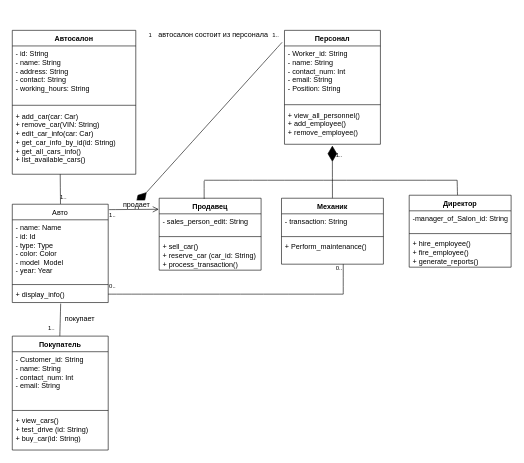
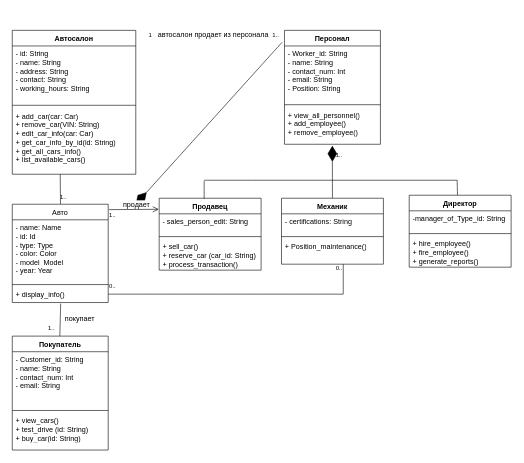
  <mxCell id="0" />
  <mxCell id="1" parent="0" />
  <mxCell id="2" value="Автосалон" style="swimlane;fontStyle=1;align=center;verticalAlign=top;childLayout=stackLayout;horizontal=1;startSize=26;horizontalStack=0;resizeParent=1;resizeParentMax=0;resizeLast=0;collapsible=1;marginBottom=0;whiteSpace=wrap;html=1;" vertex="1" parent="1"><mxGeometry x="20" y="50" width="206" height="240" as="geometry" /></mxCell>
  <mxCell id="3" value="&lt;div&gt;- id: String&lt;/div&gt;- name: String&lt;div&gt;- address: String&lt;/div&gt;&lt;div&gt;- contact: String&lt;/div&gt;&lt;div&gt;- working_hours: String&lt;/div&gt;" style="text;strokeColor=none;fillColor=none;align=left;verticalAlign=top;spacingLeft=4;spacingRight=4;overflow=hidden;rotatable=0;points=[[0,0.5],[1,0.5]];portConstraint=eastwest;whiteSpace=wrap;html=1;" vertex="1" parent="2"><mxGeometry y="26" width="206" height="94" as="geometry" /></mxCell>
  <mxCell id="4" value="" style="line;strokeWidth=1;fillColor=none;align=left;verticalAlign=middle;spacingTop=-1;spacingLeft=3;spacingRight=3;rotatable=0;labelPosition=right;points=[];portConstraint=eastwest;strokeColor=inherit;" vertex="1" parent="2"><mxGeometry y="120" width="206" height="10" as="geometry" /></mxCell>
  <mxCell id="5" value="+ add_car(car: Car)&lt;div&gt;+ remove_car(VIN: String)&lt;/div&gt;&lt;div&gt;+ edit_car_info(car: Car)&lt;/div&gt;&lt;div&gt;+ get_car_info_by_id(id: String)&lt;/div&gt;&lt;div&gt;+ get_all_cars_info()&lt;/div&gt;&lt;div&gt;+ list_available_cars()&lt;/div&gt;&lt;div&gt;&lt;br&gt;&lt;/div&gt;" style="text;strokeColor=none;fillColor=none;align=left;verticalAlign=top;spacingLeft=4;spacingRight=4;overflow=hidden;rotatable=0;points=[[0,0.5],[1,0.5]];portConstraint=eastwest;whiteSpace=wrap;html=1;" vertex="1" parent="2"><mxGeometry y="130" width="206" height="110" as="geometry" /></mxCell>
  <mxCell id="6" value="&lt;span style=&quot;font-weight: 400;&quot;&gt;Авто&lt;/span&gt;" style="swimlane;fontStyle=1;align=center;verticalAlign=top;childLayout=stackLayout;horizontal=1;startSize=26;horizontalStack=0;resizeParent=1;resizeParentMax=0;resizeLast=0;collapsible=1;marginBottom=0;whiteSpace=wrap;html=1;" vertex="1" parent="1"><mxGeometry x="20" y="340" width="160" height="164" as="geometry" /></mxCell>
  <mxCell id="7" value="&lt;div&gt;&lt;div&gt;- name: Name&lt;/div&gt;&lt;div&gt;- id: Id&lt;/div&gt;&lt;/div&gt;- type: Type&lt;div&gt;- color: Color&lt;/div&gt;&lt;div&gt;- model&amp;nbsp; Model&amp;nbsp;&lt;/div&gt;&lt;div&gt;- year: Year&lt;/div&gt;&lt;div&gt;&lt;br&gt;&lt;/div&gt;&lt;div&gt;&lt;br&gt;&lt;/div&gt;" style="text;strokeColor=none;fillColor=none;align=left;verticalAlign=top;spacingLeft=4;spacingRight=4;overflow=hidden;rotatable=0;points=[[0,0.5],[1,0.5]];portConstraint=eastwest;whiteSpace=wrap;html=1;" vertex="1" parent="6"><mxGeometry y="26" width="160" height="104" as="geometry" /></mxCell>
  <mxCell id="8" value="" style="line;strokeWidth=1;fillColor=none;align=left;verticalAlign=middle;spacingTop=-1;spacingLeft=3;spacingRight=3;rotatable=0;labelPosition=right;points=[];portConstraint=eastwest;strokeColor=inherit;" vertex="1" parent="6"><mxGeometry y="130" width="160" height="8" as="geometry" /></mxCell>
  <mxCell id="9" value="+ display_info()" style="text;strokeColor=none;fillColor=none;align=left;verticalAlign=top;spacingLeft=4;spacingRight=4;overflow=hidden;rotatable=0;points=[[0,0.5],[1,0.5]];portConstraint=eastwest;whiteSpace=wrap;html=1;" vertex="1" parent="6"><mxGeometry y="138" width="160" height="26" as="geometry" /></mxCell>
  <mxCell id="10" value="Покупатель" style="swimlane;fontStyle=1;align=center;verticalAlign=top;childLayout=stackLayout;horizontal=1;startSize=26;horizontalStack=0;resizeParent=1;resizeParentMax=0;resizeLast=0;collapsible=1;marginBottom=0;whiteSpace=wrap;html=1;" vertex="1" parent="1"><mxGeometry x="20" y="560" width="160" height="190" as="geometry" /></mxCell>
  <mxCell id="11" value="- Customer_id: String&lt;div&gt;- name: String&lt;/div&gt;&lt;div&gt;- contact_num: Int&lt;/div&gt;&lt;div&gt;- email: String&lt;/div&gt;&lt;div&gt;&lt;br&gt;&lt;/div&gt;" style="text;strokeColor=none;fillColor=none;align=left;verticalAlign=top;spacingLeft=4;spacingRight=4;overflow=hidden;rotatable=0;points=[[0,0.5],[1,0.5]];portConstraint=eastwest;whiteSpace=wrap;html=1;" vertex="1" parent="10"><mxGeometry y="26" width="160" height="94" as="geometry" /></mxCell>
  <mxCell id="12" value="" style="line;strokeWidth=1;fillColor=none;align=left;verticalAlign=middle;spacingTop=-1;spacingLeft=3;spacingRight=3;rotatable=0;labelPosition=right;points=[];portConstraint=eastwest;strokeColor=inherit;" vertex="1" parent="10"><mxGeometry y="120" width="160" height="8" as="geometry" /></mxCell>
  <mxCell id="13" value="+ view_cars()&lt;div&gt;+ test_drive (id: String)&lt;/div&gt;&lt;div&gt;+ buy_car(id: String)&lt;/div&gt;" style="text;strokeColor=none;fillColor=none;align=left;verticalAlign=top;spacingLeft=4;spacingRight=4;overflow=hidden;rotatable=0;points=[[0,0.5],[1,0.5]];portConstraint=eastwest;whiteSpace=wrap;html=1;" vertex="1" parent="10"><mxGeometry y="128" width="160" height="62" as="geometry" /></mxCell>
  <mxCell id="14" value="Персонал" style="swimlane;fontStyle=1;align=center;verticalAlign=top;childLayout=stackLayout;horizontal=1;startSize=26;horizontalStack=0;resizeParent=1;resizeParentMax=0;resizeLast=0;collapsible=1;marginBottom=0;whiteSpace=wrap;html=1;" vertex="1" parent="1"><mxGeometry x="474" y="50" width="160" height="190" as="geometry" /></mxCell>
  <mxCell id="15" value="- Worker_id: String&lt;div&gt;- name: String&lt;/div&gt;&lt;div&gt;- contact_num: Int&lt;/div&gt;&lt;div&gt;- email: String&lt;/div&gt;&lt;div&gt;- Position: String&amp;nbsp;&lt;/div&gt;" style="text;strokeColor=none;fillColor=none;align=left;verticalAlign=top;spacingLeft=4;spacingRight=4;overflow=hidden;rotatable=0;points=[[0,0.5],[1,0.5]];portConstraint=eastwest;whiteSpace=wrap;html=1;" vertex="1" parent="14"><mxGeometry y="26" width="160" height="94" as="geometry" /></mxCell>
  <mxCell id="16" value="" style="line;strokeWidth=1;fillColor=none;align=left;verticalAlign=middle;spacingTop=-1;spacingLeft=3;spacingRight=3;rotatable=0;labelPosition=right;points=[];portConstraint=eastwest;strokeColor=inherit;" vertex="1" parent="14"><mxGeometry y="120" width="160" height="8" as="geometry" /></mxCell>
  <mxCell id="17" value="+ view_all_personnel()&lt;div&gt;+ add_employee()&lt;/div&gt;&lt;div&gt;+ remove_employee()&lt;/div&gt;" style="text;strokeColor=none;fillColor=none;align=left;verticalAlign=top;spacingLeft=4;spacingRight=4;overflow=hidden;rotatable=0;points=[[0,0.5],[1,0.5]];portConstraint=eastwest;whiteSpace=wrap;html=1;" vertex="1" parent="14"><mxGeometry y="128" width="160" height="62" as="geometry" /></mxCell>
  <mxCell id="18" value="Продавец" style="swimlane;fontStyle=1;align=center;verticalAlign=top;childLayout=stackLayout;horizontal=1;startSize=26;horizontalStack=0;resizeParent=1;resizeParentMax=0;resizeLast=0;collapsible=1;marginBottom=0;whiteSpace=wrap;html=1;" vertex="1" parent="1"><mxGeometry x="265" y="330" width="170" height="120" as="geometry" /></mxCell>
  <mxCell id="19" value="&lt;div&gt;- sales_person_edit: String&lt;/div&gt;" style="text;strokeColor=none;fillColor=none;align=left;verticalAlign=top;spacingLeft=4;spacingRight=4;overflow=hidden;rotatable=0;points=[[0,0.5],[1,0.5]];portConstraint=eastwest;whiteSpace=wrap;html=1;" vertex="1" parent="18"><mxGeometry y="26" width="170" height="34" as="geometry" /></mxCell>
  <mxCell id="20" value="" style="line;strokeWidth=1;fillColor=none;align=left;verticalAlign=middle;spacingTop=-1;spacingLeft=3;spacingRight=3;rotatable=0;labelPosition=right;points=[];portConstraint=eastwest;strokeColor=inherit;" vertex="1" parent="18"><mxGeometry y="60" width="170" height="8" as="geometry" /></mxCell>
  <mxCell id="21" value="+ sell_car()&lt;div&gt;+ reserve_car (car_id: String)&lt;/div&gt;&lt;div&gt;+ process_transaction()&lt;/div&gt;" style="text;strokeColor=none;fillColor=none;align=left;verticalAlign=top;spacingLeft=4;spacingRight=4;overflow=hidden;rotatable=0;points=[[0,0.5],[1,0.5]];portConstraint=eastwest;whiteSpace=wrap;html=1;" vertex="1" parent="18"><mxGeometry y="68" width="170" height="52" as="geometry" /></mxCell>
  <mxCell id="22" value="Механик" style="swimlane;fontStyle=1;align=center;verticalAlign=top;childLayout=stackLayout;horizontal=1;startSize=26;horizontalStack=0;resizeParent=1;resizeParentMax=0;resizeLast=0;collapsible=1;marginBottom=0;whiteSpace=wrap;html=1;" vertex="1" parent="1"><mxGeometry x="469" y="330" width="170" height="110" as="geometry" /></mxCell>
- <mxCell id="23" value="&lt;div&gt;- transaction: String&lt;/div&gt;" style="text;strokeColor=none;fillColor=none;align=left;verticalAlign=top;spacingLeft=4;spacingRight=4;overflow=hidden;rotatable=0;points=[[0,0.5],[1,0.5]];portConstraint=eastwest;whiteSpace=wrap;html=1;" vertex="1" parent="22"><mxGeometry y="26" width="170" height="34" as="geometry" /></mxCell>
+ <mxCell id="23" value="&lt;div&gt;- certifications: String&lt;/div&gt;" style="text;strokeColor=none;fillColor=none;align=left;verticalAlign=top;spacingLeft=4;spacingRight=4;overflow=hidden;rotatable=0;points=[[0,0.5],[1,0.5]];portConstraint=eastwest;whiteSpace=wrap;html=1;" vertex="1" parent="22"><mxGeometry y="26" width="170" height="34" as="geometry" /></mxCell>
  <mxCell id="24" value="" style="line;strokeWidth=1;fillColor=none;align=left;verticalAlign=middle;spacingTop=-1;spacingLeft=3;spacingRight=3;rotatable=0;labelPosition=right;points=[];portConstraint=eastwest;strokeColor=inherit;" vertex="1" parent="22"><mxGeometry y="60" width="170" height="8" as="geometry" /></mxCell>
- <mxCell id="25" value="+ Perform_maintenance()&lt;div&gt;&lt;br&gt;&lt;/div&gt;&lt;div&gt;&lt;br&gt;&lt;/div&gt;" style="text;strokeColor=none;fillColor=none;align=left;verticalAlign=top;spacingLeft=4;spacingRight=4;overflow=hidden;rotatable=0;points=[[0,0.5],[1,0.5]];portConstraint=eastwest;whiteSpace=wrap;html=1;" vertex="1" parent="22"><mxGeometry y="68" width="170" height="42" as="geometry" /></mxCell>
+ <mxCell id="25" value="+ Position_maintenance()&lt;div&gt;&lt;br&gt;&lt;/div&gt;&lt;div&gt;&lt;br&gt;&lt;/div&gt;" style="text;strokeColor=none;fillColor=none;align=left;verticalAlign=top;spacingLeft=4;spacingRight=4;overflow=hidden;rotatable=0;points=[[0,0.5],[1,0.5]];portConstraint=eastwest;whiteSpace=wrap;html=1;" vertex="1" parent="22"><mxGeometry y="68" width="170" height="42" as="geometry" /></mxCell>
  <mxCell id="26" value="Директор" style="swimlane;fontStyle=1;align=center;verticalAlign=top;childLayout=stackLayout;horizontal=1;startSize=26;horizontalStack=0;resizeParent=1;resizeParentMax=0;resizeLast=0;collapsible=1;marginBottom=0;whiteSpace=wrap;html=1;" vertex="1" parent="1"><mxGeometry x="682" y="325" width="170" height="120" as="geometry" /></mxCell>
- <mxCell id="27" value="-manager_of_Salon_id: String&lt;div&gt;&lt;br&gt;&lt;/div&gt;" style="text;strokeColor=none;fillColor=none;align=left;verticalAlign=top;spacingLeft=4;spacingRight=4;overflow=hidden;rotatable=0;points=[[0,0.5],[1,0.5]];portConstraint=eastwest;whiteSpace=wrap;html=1;" vertex="1" parent="26"><mxGeometry y="26" width="170" height="34" as="geometry" /></mxCell>
+ <mxCell id="27" value="-manager_of_Type_id: String&lt;div&gt;&lt;br&gt;&lt;/div&gt;" style="text;strokeColor=none;fillColor=none;align=left;verticalAlign=top;spacingLeft=4;spacingRight=4;overflow=hidden;rotatable=0;points=[[0,0.5],[1,0.5]];portConstraint=eastwest;whiteSpace=wrap;html=1;" vertex="1" parent="26"><mxGeometry y="26" width="170" height="34" as="geometry" /></mxCell>
  <mxCell id="28" value="" style="line;strokeWidth=1;fillColor=none;align=left;verticalAlign=middle;spacingTop=-1;spacingLeft=3;spacingRight=3;rotatable=0;labelPosition=right;points=[];portConstraint=eastwest;strokeColor=inherit;" vertex="1" parent="26"><mxGeometry y="60" width="170" height="8" as="geometry" /></mxCell>
  <mxCell id="29" value="+ hire_employee()&lt;div&gt;+ fire_employee()&lt;/div&gt;&lt;div&gt;+ generate_reports()&lt;br&gt;&lt;div&gt;&lt;br&gt;&lt;/div&gt;&lt;div&gt;&lt;br&gt;&lt;/div&gt;&lt;/div&gt;" style="text;strokeColor=none;fillColor=none;align=left;verticalAlign=top;spacingLeft=4;spacingRight=4;overflow=hidden;rotatable=0;points=[[0,0.5],[1,0.5]];portConstraint=eastwest;whiteSpace=wrap;html=1;" vertex="1" parent="26"><mxGeometry y="68" width="170" height="52" as="geometry" /></mxCell>
  <mxCell id="30" value="" style="endArrow=none;html=1;rounded=0;fontSize=12;startSize=8;endSize=8;curved=1;" edge="1" parent="1"><mxGeometry width="50" height="50" relative="1" as="geometry"><mxPoint x="340" y="300" as="sourcePoint" /><mxPoint x="762" y="300" as="targetPoint" /></mxGeometry></mxCell>
  <mxCell id="31" value="" style="endArrow=none;html=1;rounded=0;fontSize=12;startSize=8;endSize=8;curved=1;exitX=0.474;exitY=-0.002;exitDx=0;exitDy=0;exitPerimeter=0;" edge="1" parent="1" source="26"><mxGeometry width="50" height="50" relative="1" as="geometry"><mxPoint x="744.93" y="325" as="sourcePoint" /><mxPoint x="762" y="300" as="targetPoint" /></mxGeometry></mxCell>
  <mxCell id="32" value="" style="endArrow=none;html=1;rounded=0;fontSize=12;startSize=8;endSize=8;curved=1;" edge="1" parent="1"><mxGeometry width="50" height="50" relative="1" as="geometry"><mxPoint x="340" y="331" as="sourcePoint" /><mxPoint x="340" y="301" as="targetPoint" /><Array as="points"><mxPoint x="340" y="311" /></Array></mxGeometry></mxCell>
  <mxCell id="33" value="" style="endArrow=diamondThin;endFill=1;endSize=24;html=1;rounded=0;fontSize=12;curved=1;exitX=-0.025;exitY=0.105;exitDx=0;exitDy=0;exitPerimeter=0;" edge="1" parent="1" source="14" target="42"><mxGeometry width="160" relative="1" as="geometry"><mxPoint x="330" y="180" as="sourcePoint" /><mxPoint x="330" y="110" as="targetPoint" /></mxGeometry></mxCell>
  <mxCell id="34" value="" style="endArrow=none;html=1;rounded=0;fontSize=12;startSize=8;endSize=8;curved=1;exitX=0.5;exitY=0;exitDx=0;exitDy=0;entryX=0.509;entryY=1.068;entryDx=0;entryDy=0;entryPerimeter=0;" edge="1" parent="1"><mxGeometry width="50" height="50" relative="1" as="geometry"><mxPoint x="99.28" y="560" as="sourcePoint" /><mxPoint x="100.72" y="505.768" as="targetPoint" /></mxGeometry></mxCell>
  <mxCell id="35" value="&lt;font style=&quot;font-size: 8px;&quot;&gt;&amp;nbsp;&lt;/font&gt;&lt;font style=&quot;font-size: 12px;&quot;&gt;покупает&amp;nbsp;&lt;/font&gt;" style="edgeLabel;html=1;align=center;verticalAlign=middle;resizable=0;points=[];fontSize=12;" vertex="1" connectable="0" parent="34"><mxGeometry x="0.069" y="-2" relative="1" as="geometry"><mxPoint x="30" y="-1" as="offset" /></mxGeometry></mxCell>
  <mxCell id="36" value="" style="endArrow=diamondThin;endFill=1;endSize=24;html=1;rounded=0;fontSize=12;curved=1;entryX=0.499;entryY=1.037;entryDx=0;entryDy=0;entryPerimeter=0;exitX=0.5;exitY=0;exitDx=0;exitDy=0;" edge="1" parent="1" source="22" target="17"><mxGeometry width="160" relative="1" as="geometry"><mxPoint x="514" y="260" as="sourcePoint" /><mxPoint x="394" y="262" as="targetPoint" /></mxGeometry></mxCell>
- <mxCell id="37" value="&lt;h3 style=&quot;&quot;&gt;&lt;font style=&quot;font-weight: normal; font-size: 12px;&quot;&gt;автосалон состоит из персонала&lt;/font&gt;&lt;/h3&gt;" style="text;html=1;align=center;verticalAlign=middle;resizable=0;points=[];autosize=1;strokeColor=none;fillColor=none;fontSize=16;" vertex="1" parent="1"><mxGeometry x="250" y="20" width="210" height="70" as="geometry" /></mxCell>
+ <mxCell id="37" value="&lt;h3 style=&quot;&quot;&gt;&lt;font style=&quot;font-weight: normal; font-size: 12px;&quot;&gt;автосалон продает из персонала&lt;/font&gt;&lt;/h3&gt;" style="text;html=1;align=center;verticalAlign=middle;resizable=0;points=[];autosize=1;strokeColor=none;fillColor=none;fontSize=16;" vertex="1" parent="1"><mxGeometry x="250" y="20" width="210" height="70" as="geometry" /></mxCell>
  <mxCell id="38" value="" style="endArrow=none;html=1;rounded=0;fontSize=12;startSize=8;endSize=8;curved=1;entryX=0.388;entryY=1;entryDx=0;entryDy=0;entryPerimeter=0;exitX=0.347;exitY=0.983;exitDx=0;exitDy=0;exitPerimeter=0;" edge="1" parent="1" target="5"><mxGeometry width="50" height="50" relative="1" as="geometry"><mxPoint x="100.41" y="339.49" as="sourcePoint" /><mxPoint x="410" y="230" as="targetPoint" /></mxGeometry></mxCell>
  <mxCell id="39" value="&lt;font style=&quot;font-size: 10px;&quot;&gt;1..&lt;/font&gt;" style="text;html=1;align=center;verticalAlign=middle;resizable=0;points=[];autosize=1;strokeColor=none;fillColor=none;fontSize=16;" vertex="1" parent="1"><mxGeometry x="550" y="241" width="30" height="30" as="geometry" /></mxCell>
  <mxCell id="40" value="&lt;font style=&quot;font-size: 10px;&quot;&gt;1..&lt;/font&gt;" style="text;html=1;align=center;verticalAlign=middle;resizable=0;points=[];autosize=1;strokeColor=none;fillColor=none;fontSize=16;" vertex="1" parent="1"><mxGeometry x="90" y="310" width="30" height="30" as="geometry" /></mxCell>
  <mxCell id="41" value="&lt;font style=&quot;font-size: 10px;&quot;&gt;1..&lt;/font&gt;" style="text;html=1;align=center;verticalAlign=middle;resizable=0;points=[];autosize=1;strokeColor=none;fillColor=none;fontSize=16;" vertex="1" parent="1"><mxGeometry x="70" y="530" width="30" height="30" as="geometry" /></mxCell>
  <mxCell id="42" value="&lt;font style=&quot;font-size: 12px;&quot;&gt;продает&lt;/font&gt;" style="edgeLabel;html=1;align=center;verticalAlign=middle;resizable=0;points=[];fontSize=12;" vertex="1" connectable="0" parent="1"><mxGeometry x="226.001" y="340.002" as="geometry" /></mxCell>
  <mxCell id="43" value="" style="endArrow=none;html=1;rounded=0;fontSize=12;startSize=8;endSize=8;curved=1;" edge="1" parent="1"><mxGeometry width="50" height="50" relative="1" as="geometry"><mxPoint x="180" y="490" as="sourcePoint" /><mxPoint x="572" y="490" as="targetPoint" /></mxGeometry></mxCell>
  <mxCell id="44" value="" style="endArrow=none;html=1;rounded=0;fontSize=12;startSize=8;endSize=8;curved=1;entryX=0.555;entryY=1.01;entryDx=0;entryDy=0;entryPerimeter=0;" edge="1" parent="1"><mxGeometry width="50" height="50" relative="1" as="geometry"><mxPoint x="572" y="490" as="sourcePoint" /><mxPoint x="572" y="440" as="targetPoint" /></mxGeometry></mxCell>
  <mxCell id="45" value="&lt;font style=&quot;font-size: 10px;&quot;&gt;1..&lt;/font&gt;" style="text;html=1;align=center;verticalAlign=middle;resizable=0;points=[];autosize=1;strokeColor=none;fillColor=none;fontSize=16;" vertex="1" parent="1"><mxGeometry x="172" y="340" width="30" height="30" as="geometry" /></mxCell>
  <mxCell id="46" value="&lt;font style=&quot;font-size: 10px;&quot;&gt;1..&lt;/font&gt;" style="text;html=1;align=center;verticalAlign=middle;resizable=0;points=[];autosize=1;strokeColor=none;fillColor=none;fontSize=16;" vertex="1" parent="1"><mxGeometry x="444" y="40" width="30" height="30" as="geometry" /></mxCell>
  <mxCell id="47" value="&lt;span style=&quot;font-size: 10px;&quot;&gt;1&lt;/span&gt;" style="text;html=1;align=center;verticalAlign=middle;resizable=0;points=[];autosize=1;strokeColor=none;fillColor=none;fontSize=16;" vertex="1" parent="1"><mxGeometry x="235" y="40" width="30" height="30" as="geometry" /></mxCell>
  <mxCell id="48" value="" style="endArrow=open;html=1;rounded=0;fontSize=12;startSize=8;endSize=8;curved=1;entryX=-0.004;entryY=0.154;entryDx=0;entryDy=0;entryPerimeter=0;exitX=1.007;exitY=0.055;exitDx=0;exitDy=0;exitPerimeter=0;" edge="1" parent="1" source="6" target="18"><mxGeometry width="50" height="50" relative="1" as="geometry"><mxPoint x="192" y="390" as="sourcePoint" /><mxPoint x="242" y="340" as="targetPoint" /></mxGeometry></mxCell>
  <mxCell id="49" value="&lt;font style=&quot;font-size: 10px;&quot;&gt;0..&lt;/font&gt;" style="text;html=1;align=center;verticalAlign=middle;resizable=0;points=[];autosize=1;strokeColor=none;fillColor=none;fontSize=16;" vertex="1" parent="1"><mxGeometry x="172" y="460" width="30" height="30" as="geometry" /></mxCell>
  <mxCell id="50" value="&lt;font style=&quot;font-size: 10px;&quot;&gt;0..&lt;/font&gt;" style="text;html=1;align=center;verticalAlign=middle;resizable=0;points=[];autosize=1;strokeColor=none;fillColor=none;fontSize=16;" vertex="1" parent="1"><mxGeometry x="550" y="430" width="30" height="30" as="geometry" /></mxCell>
